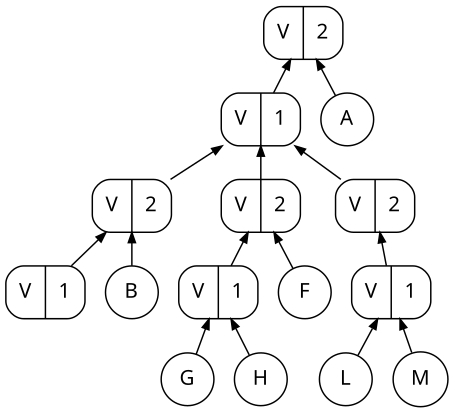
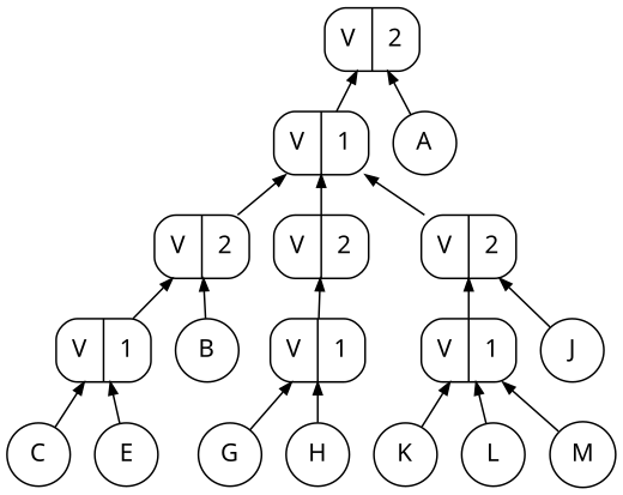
  digraph {
    nodesep=0.2
    ranksep=0.3
    node [fontname="Tt-Kp" shape=circle]
    edge [arrowsize=.7 dir=back]
    n1 [fontname=Kp label="V | 2" shape=Mrecord]
    n2 [fontname=Kp label="V | 1" shape=Mrecord]
    n3 [label=A]
    n4 [fontname=Kp label="V | 2" shape=Mrecord]
    n5 [fontname=Kp label="V | 2" shape=Mrecord]
    n6 [fontname=Kp label="V | 2" shape=Mrecord]
    n7 [fontname=Kp label="V | 1" shape=Mrecord]
    n8 [label=B]
    n9 [fontname=Kp label="V | 1" shape=Mrecord]
-   n10 [label=F]
    n11 [fontname=Kp label="V | 1" shape=Mrecord]
+   n12 [label=J]
+   n13 [label=C]
+   n14 [label=E]
    n15 [label=G]
    n16 [label=H]
+   n17 [label=K]
    n18 [label=L]
    n19 [label=M]
    n1 -> n2
    n1 -> n3
    n2 -> n4
    n2 -> n5
    n2 -> n6
    n4 -> n7
    n4 -> n8
    n5 -> n9
-   n5 -> n10
    n6 -> n11
+   n6 -> n12
+   n7 -> n13
+   n7 -> n14
    n9 -> n15
    n9 -> n16
+   n11 -> n17
    n11 -> n18
    n11 -> n19
  }
